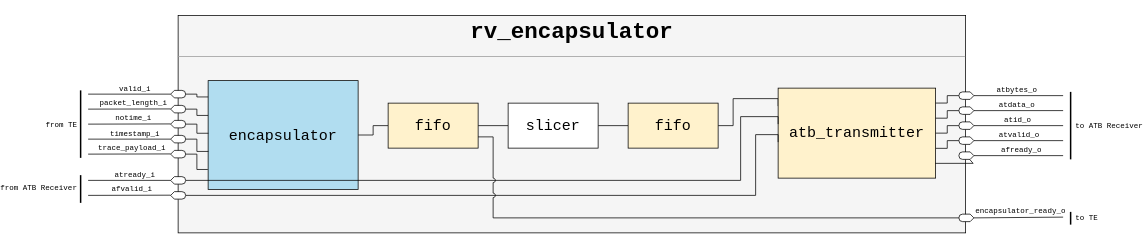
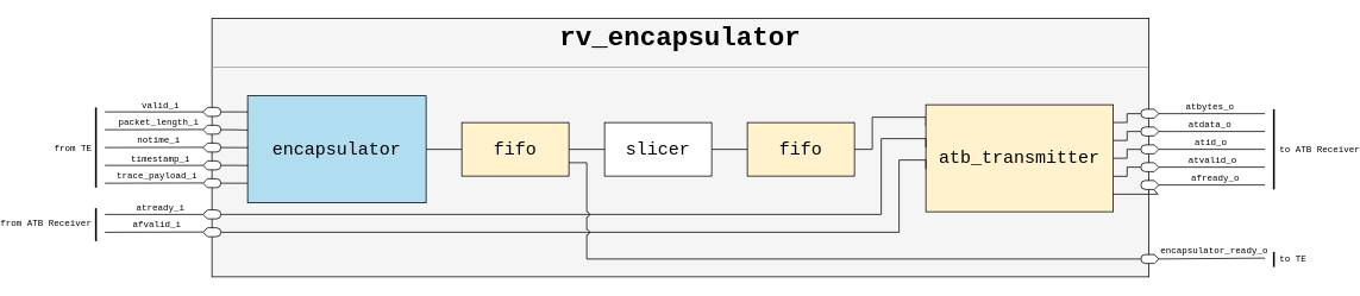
  <mxCell id="0" />
  <mxCell id="1" parent="0" />
  <mxCell id="2" value="&lt;p style=&quot;margin: 4px 0px 0px; text-align: center; font-size: 30px;&quot;&gt;&lt;b style=&quot;&quot;&gt;&lt;font style=&quot;font-size: 30px;&quot;&gt;rv_encapsulator&lt;/font&gt;&lt;/b&gt;&lt;/p&gt;&lt;hr style=&quot;font-size: 30px;&quot; size=&quot;1&quot;&gt;&lt;div style=&quot;height: 2px; font-size: 30px;&quot;&gt;&lt;/div&gt;" style="verticalAlign=top;align=left;overflow=fill;fontSize=12;fontFamily=Courier New;html=1;fillColor=#F5F5F5;" parent="1" vertex="1"><mxGeometry x="150" y="20" width="1050" height="290" as="geometry" /></mxCell>
  <mxCell id="3" style="edgeStyle=orthogonalEdgeStyle;html=1;entryX=0;entryY=0.5;entryDx=0;entryDy=0;fontFamily=Courier New;fontSize=20;endArrow=none;endFill=0;rounded=0;" parent="1" source="4" target="6" edge="1"><mxGeometry relative="1" as="geometry" /></mxCell>
- <mxCell id="4" value="encapsulator" style="rounded=0;whiteSpace=wrap;html=1;fillColor=#B1DDF0;fontFamily=Courier New;fontSize=20;points=[[0,0,0,0,0],[0,0.15,0,0,0],[0,0.32,0,0,0],[0,0.45,0,0,0],[0,0.6,0,0,0],[0,0.75,0,0,0],[0,0.9,0,0,0],[0,1,0,0,0],[0.25,0,0,0,0],[0.25,1,0,0,0],[0.5,0,0,0,0],[0.5,1,0,0,0],[0.75,0,0,0,0],[0.75,1,0,0,0],[1,0,0,0,0],[1,0.25,0,0,0],[1,0.5,0,0,0],[1,0.75,0,0,0],[1,1,0,0,0]];" parent="1" vertex="1"><mxGeometry x="190" y="107" width="200" height="145" as="geometry" /></mxCell>
+ <mxCell id="4" value="encapsulator" style="rounded=0;whiteSpace=wrap;html=1;fillColor=#B1DDF0;fontFamily=Courier New;fontSize=20;points=[[0,0,0,0,0],[0,0.15,0,0,0],[0,0.32,0,0,0],[0,0.45,0,0,0],[0,0.6,0,0,0],[0,0.75,0,0,0],[0,0.9,0,0,0],[0,1,0,0,0],[0.25,0,0,0,0],[0.25,1,0,0,0],[0.5,0,0,0,0],[0.5,1,0,0,0],[0.75,0,0,0,0],[0.75,1,0,0,0],[1,0,0,0,0],[1,0.25,0,0,0],[1,0.5,0,0,0],[1,0.75,0,0,0],[1,1,0,0,0]];" parent="1" vertex="1"><mxGeometry x="190" y="107" width="200" height="120" as="geometry" /></mxCell>
  <mxCell id="5" style="edgeStyle=none;html=1;entryX=0;entryY=0.5;entryDx=0;entryDy=0;fontFamily=Courier New;fontSize=20;endArrow=none;endFill=0;" parent="1" source="6" target="8" edge="1"><mxGeometry relative="1" as="geometry" /></mxCell>
  <mxCell id="6" value="fifo" style="rounded=0;whiteSpace=wrap;html=1;fillColor=#FFF2CC;fontFamily=Courier New;fontSize=20;" parent="1" vertex="1"><mxGeometry x="430" y="137" width="120" height="60" as="geometry" /></mxCell>
  <mxCell id="7" style="edgeStyle=none;html=1;fontFamily=Courier New;fontSize=20;endArrow=none;endFill=0;" parent="1" source="8" target="10" edge="1"><mxGeometry relative="1" as="geometry" /></mxCell>
  <mxCell id="8" value="slicer" style="rounded=0;whiteSpace=wrap;html=1;fillColor=#ffffff;fontFamily=Courier New;fontSize=20;" parent="1" vertex="1"><mxGeometry x="590" y="137" width="120" height="60" as="geometry" /></mxCell>
  <mxCell id="9" style="edgeStyle=orthogonalEdgeStyle;html=1;entryX=0;entryY=0.2;entryDx=0;entryDy=0;fontFamily=Courier New;fontSize=20;endArrow=none;endFill=0;entryPerimeter=0;rounded=0;" parent="1" source="10" target="11" edge="1"><mxGeometry relative="1" as="geometry"><Array as="points"><mxPoint x="890" y="167" /><mxPoint x="890" y="131" /></Array></mxGeometry></mxCell>
  <mxCell id="10" value="fifo" style="rounded=0;whiteSpace=wrap;html=1;fillColor=#FFF2CC;fontFamily=Courier New;fontSize=20;" parent="1" vertex="1"><mxGeometry x="750" y="137" width="120" height="60" as="geometry" /></mxCell>
  <mxCell id="11" value="atb_transmitter" style="rounded=0;whiteSpace=wrap;html=1;fillColor=#FFF2CC;fontFamily=Courier New;fontSize=20;points=[[0,0,0,0,0],[0,0.2,0,0,0],[0,0.4,0,0,0],[0,0.6,0,0,0],[0,0.8,0,0,0],[0,1,0,0,0],[0.25,0,0,0,0],[0.25,1,0,0,0],[0.5,0,0,0,0],[0.5,1,0,0,0],[0.75,0,0,0,0],[0.75,1,0,0,0],[1,0,0,0,0],[1,0.25,0,0,0],[1,0.5,0,0,0],[1,0.75,0,0,0],[1,1,0,0,0]];" parent="1" vertex="1"><mxGeometry x="950" y="117" width="210" height="120" as="geometry" /></mxCell>
  <mxCell id="12" style="edgeStyle=elbowEdgeStyle;html=1;entryX=0;entryY=0.15;entryDx=0;entryDy=0;fontFamily=Courier New;fontSize=10;endArrow=none;endFill=0;entryPerimeter=0;rounded=0;" parent="1" source="13" target="4" edge="1"><mxGeometry relative="1" as="geometry" /></mxCell>
  <mxCell id="13" value="" style="shape=display;whiteSpace=wrap;html=1;fontFamily=Courier New;fontSize=30;fillColor=default;" parent="1" vertex="1"><mxGeometry x="140" y="120" width="20" height="10" as="geometry" /></mxCell>
  <mxCell id="14" style="edgeStyle=elbowEdgeStyle;html=1;exitX=1;exitY=0.5;exitDx=0;exitDy=0;exitPerimeter=0;entryX=0;entryY=0.32;entryDx=0;entryDy=0;fontFamily=Courier New;fontSize=10;endArrow=none;endFill=0;entryPerimeter=0;rounded=0;" parent="1" source="15" target="4" edge="1"><mxGeometry relative="1" as="geometry" /></mxCell>
  <mxCell id="15" value="" style="shape=display;whiteSpace=wrap;html=1;fontFamily=Courier New;fontSize=30;fillColor=default;" parent="1" vertex="1"><mxGeometry x="140" y="140" width="20" height="10" as="geometry" /></mxCell>
  <mxCell id="16" style="edgeStyle=elbowEdgeStyle;html=1;entryX=0.002;entryY=0.484;entryDx=0;entryDy=0;entryPerimeter=0;fontFamily=Courier New;fontSize=10;endArrow=none;endFill=0;rounded=0;" parent="1" source="17" target="4" edge="1"><mxGeometry relative="1" as="geometry" /></mxCell>
  <mxCell id="17" value="" style="shape=display;whiteSpace=wrap;html=1;fontFamily=Courier New;fontSize=30;fillColor=default;" parent="1" vertex="1"><mxGeometry x="140" y="160" width="20" height="10" as="geometry" /></mxCell>
  <mxCell id="18" style="edgeStyle=elbowEdgeStyle;html=1;exitX=1;exitY=0.5;exitDx=0;exitDy=0;exitPerimeter=0;entryX=0.002;entryY=0.651;entryDx=0;entryDy=0;entryPerimeter=0;fontFamily=Courier New;fontSize=10;endArrow=none;endFill=0;rounded=0;" parent="1" source="19" target="4" edge="1"><mxGeometry relative="1" as="geometry" /></mxCell>
  <mxCell id="19" value="" style="shape=display;whiteSpace=wrap;html=1;fontFamily=Courier New;fontSize=30;fillColor=default;" parent="1" vertex="1"><mxGeometry x="140" y="180" width="20" height="10" as="geometry" /></mxCell>
  <mxCell id="20" style="edgeStyle=elbowEdgeStyle;html=1;exitX=1;exitY=0.5;exitDx=0;exitDy=0;exitPerimeter=0;entryX=-0.002;entryY=0.817;entryDx=0;entryDy=0;entryPerimeter=0;fontFamily=Courier New;fontSize=10;endArrow=none;endFill=0;rounded=0;" parent="1" source="21" target="4" edge="1"><mxGeometry relative="1" as="geometry" /></mxCell>
  <mxCell id="21" value="" style="shape=display;whiteSpace=wrap;html=1;fontFamily=Courier New;fontSize=30;fillColor=default;" parent="1" vertex="1"><mxGeometry x="140" y="200" width="20" height="10" as="geometry" /></mxCell>
  <mxCell id="22" value="" style="endArrow=none;html=1;fontFamily=Courier New;fontSize=30;entryX=0;entryY=0.5;entryDx=0;entryDy=0;entryPerimeter=0;" parent="1" target="13" edge="1"><mxGeometry width="50" height="50" relative="1" as="geometry"><mxPoint x="30" y="125" as="sourcePoint" /><mxPoint x="110" y="110" as="targetPoint" /></mxGeometry></mxCell>
  <mxCell id="23" value="&lt;font style=&quot;font-size: 10px;&quot;&gt;valid_i&lt;/font&gt;" style="edgeLabel;html=1;align=center;verticalAlign=middle;resizable=0;points=[];fontSize=10;fontFamily=Courier New;labelBackgroundColor=none;" parent="22" vertex="1" connectable="0"><mxGeometry x="0.382" relative="1" as="geometry"><mxPoint x="-15" y="-8" as="offset" /></mxGeometry></mxCell>
  <mxCell id="24" value="" style="endArrow=none;html=1;fontFamily=Courier New;fontSize=30;entryX=0;entryY=0.5;entryDx=0;entryDy=0;entryPerimeter=0;" parent="1" edge="1"><mxGeometry width="50" height="50" relative="1" as="geometry"><mxPoint x="30" y="145" as="sourcePoint" /><mxPoint x="140" y="144.74" as="targetPoint" /></mxGeometry></mxCell>
  <mxCell id="25" value="packet_length_i" style="edgeLabel;html=1;align=center;verticalAlign=middle;resizable=0;points=[];fontSize=10;fontFamily=Courier New;labelBackgroundColor=none;" parent="24" vertex="1" connectable="0"><mxGeometry x="-0.394" y="1" relative="1" as="geometry"><mxPoint x="27" y="-7" as="offset" /></mxGeometry></mxCell>
  <mxCell id="26" value="" style="endArrow=none;html=1;fontFamily=Courier New;fontSize=30;entryX=0;entryY=0.5;entryDx=0;entryDy=0;entryPerimeter=0;" parent="1" edge="1"><mxGeometry width="50" height="50" relative="1" as="geometry"><mxPoint x="30" y="165" as="sourcePoint" /><mxPoint x="140" y="164.74" as="targetPoint" /></mxGeometry></mxCell>
  <mxCell id="27" value="notime_i" style="edgeLabel;html=1;align=center;verticalAlign=middle;resizable=0;points=[];fontSize=10;fontFamily=Courier New;labelBackgroundColor=none;" parent="26" vertex="1" connectable="0"><mxGeometry x="-0.341" y="1" relative="1" as="geometry"><mxPoint x="24" y="-7" as="offset" /></mxGeometry></mxCell>
  <mxCell id="28" value="" style="endArrow=none;html=1;fontFamily=Courier New;fontSize=30;entryX=0;entryY=0.5;entryDx=0;entryDy=0;entryPerimeter=0;" parent="1" target="19" edge="1"><mxGeometry width="50" height="50" relative="1" as="geometry"><mxPoint x="30" y="185" as="sourcePoint" /><mxPoint x="139" y="184.74" as="targetPoint" /></mxGeometry></mxCell>
  <mxCell id="29" value="timestamp_i" style="edgeLabel;html=1;align=center;verticalAlign=middle;resizable=0;points=[];fontSize=10;fontFamily=Courier New;labelBackgroundColor=none;" parent="28" vertex="1" connectable="0"><mxGeometry x="-0.46" y="1" relative="1" as="geometry"><mxPoint x="31" y="-7" as="offset" /></mxGeometry></mxCell>
  <mxCell id="30" value="" style="endArrow=none;html=1;fontFamily=Courier New;fontSize=30;entryX=0;entryY=0.5;entryDx=0;entryDy=0;entryPerimeter=0;" parent="1" edge="1"><mxGeometry width="50" height="50" relative="1" as="geometry"><mxPoint x="30" y="205" as="sourcePoint" /><mxPoint x="140" y="204.74" as="targetPoint" /></mxGeometry></mxCell>
  <mxCell id="31" value="trace_payload_i" style="edgeLabel;html=1;align=center;verticalAlign=middle;resizable=0;points=[];fontSize=10;fontFamily=Courier New;labelBackgroundColor=none;" parent="30" vertex="1" connectable="0"><mxGeometry x="-0.262" y="1" relative="1" as="geometry"><mxPoint x="17" y="-7" as="offset" /></mxGeometry></mxCell>
  <mxCell id="32" style="edgeStyle=orthogonalEdgeStyle;rounded=0;html=1;entryX=1;entryY=0.166;entryDx=0;entryDy=0;entryPerimeter=0;strokeWidth=1;fontFamily=Courier New;fontSize=10;endArrow=none;endFill=0;" parent="1" source="33" target="11" edge="1"><mxGeometry relative="1" as="geometry" /></mxCell>
  <mxCell id="33" value="" style="shape=display;whiteSpace=wrap;html=1;fontFamily=Courier New;fontSize=30;fillColor=default;rotation=-180;" parent="1" vertex="1"><mxGeometry x="1191" y="122" width="20" height="10" as="geometry" /></mxCell>
  <mxCell id="34" style="edgeStyle=orthogonalEdgeStyle;rounded=0;html=1;exitX=1;exitY=0.5;exitDx=0;exitDy=0;exitPerimeter=0;entryX=1;entryY=0.334;entryDx=0;entryDy=0;entryPerimeter=0;strokeWidth=1;fontFamily=Courier New;fontSize=10;endArrow=none;endFill=0;" parent="1" source="35" target="11" edge="1"><mxGeometry relative="1" as="geometry" /></mxCell>
  <mxCell id="35" value="" style="shape=display;whiteSpace=wrap;html=1;fontFamily=Courier New;fontSize=30;fillColor=default;rotation=-180;" parent="1" vertex="1"><mxGeometry x="1191" y="142" width="20" height="10" as="geometry" /></mxCell>
  <mxCell id="36" style="edgeStyle=orthogonalEdgeStyle;rounded=0;html=1;entryX=1;entryY=0.5;entryDx=0;entryDy=0;strokeWidth=1;fontFamily=Courier New;fontSize=10;endArrow=none;endFill=0;" parent="1" source="37" target="11" edge="1"><mxGeometry relative="1" as="geometry" /></mxCell>
  <mxCell id="37" value="" style="shape=display;whiteSpace=wrap;html=1;fontFamily=Courier New;fontSize=30;fillColor=default;rotation=-180;" parent="1" vertex="1"><mxGeometry x="1191" y="162" width="20" height="10" as="geometry" /></mxCell>
  <mxCell id="38" style="edgeStyle=orthogonalEdgeStyle;rounded=0;html=1;exitX=1;exitY=0.5;exitDx=0;exitDy=0;exitPerimeter=0;entryX=1.001;entryY=0.669;entryDx=0;entryDy=0;entryPerimeter=0;strokeWidth=1;fontFamily=Courier New;fontSize=10;endArrow=none;endFill=0;" parent="1" source="39" target="11" edge="1"><mxGeometry relative="1" as="geometry" /></mxCell>
  <mxCell id="39" value="" style="shape=display;whiteSpace=wrap;html=1;fontFamily=Courier New;fontSize=30;fillColor=default;rotation=-180;" parent="1" vertex="1"><mxGeometry x="1191" y="182" width="20" height="10" as="geometry" /></mxCell>
  <mxCell id="40" style="edgeStyle=orthogonalEdgeStyle;rounded=0;html=1;entryX=0.998;entryY=0.836;entryDx=0;entryDy=0;entryPerimeter=0;strokeWidth=1;fontFamily=Courier New;fontSize=10;endArrow=none;endFill=0;" parent="1" source="41" target="11" edge="1"><mxGeometry relative="1" as="geometry"><Array as="points"><mxPoint x="1210" y="207" /></Array></mxGeometry></mxCell>
  <mxCell id="41" value="" style="shape=display;whiteSpace=wrap;html=1;fontFamily=Courier New;fontSize=30;fillColor=default;rotation=-180;" parent="1" vertex="1"><mxGeometry x="1191" y="202" width="20" height="10" as="geometry" /></mxCell>
  <mxCell id="42" value="" style="endArrow=none;html=1;fontFamily=Courier New;fontSize=30;entryX=0;entryY=0.5;entryDx=0;entryDy=0;entryPerimeter=0;" parent="1" target="33" edge="1"><mxGeometry width="50" height="50" relative="1" as="geometry"><mxPoint x="1330" y="127" as="sourcePoint" /><mxPoint x="1161" y="112" as="targetPoint" /></mxGeometry></mxCell>
  <mxCell id="43" value="&lt;font style=&quot;font-size: 10px;&quot;&gt;atbytes_o&lt;/font&gt;" style="edgeLabel;html=1;align=center;verticalAlign=middle;resizable=0;points=[];fontSize=10;fontFamily=Courier New;labelBackgroundColor=none;" parent="42" vertex="1" connectable="0"><mxGeometry x="0.382" relative="1" as="geometry"><mxPoint x="19" y="-8" as="offset" /></mxGeometry></mxCell>
  <mxCell id="44" value="" style="endArrow=none;html=1;fontFamily=Courier New;fontSize=30;entryX=0;entryY=0.5;entryDx=0;entryDy=0;entryPerimeter=0;" parent="1" target="35" edge="1"><mxGeometry width="50" height="50" relative="1" as="geometry"><mxPoint x="1330" y="146.96" as="sourcePoint" /><mxPoint x="1212" y="147" as="targetPoint" /></mxGeometry></mxCell>
  <mxCell id="45" value="atdata_o" style="edgeLabel;html=1;align=center;verticalAlign=middle;resizable=0;points=[];fontSize=10;fontFamily=Courier New;labelBackgroundColor=none;" parent="44" vertex="1" connectable="0"><mxGeometry x="-0.394" y="1" relative="1" as="geometry"><mxPoint x="-27" y="-9" as="offset" /></mxGeometry></mxCell>
  <mxCell id="46" value="" style="endArrow=none;html=1;fontFamily=Courier New;fontSize=30;entryX=0;entryY=0.5;entryDx=0;entryDy=0;entryPerimeter=0;" parent="1" target="37" edge="1"><mxGeometry width="50" height="50" relative="1" as="geometry"><mxPoint x="1330" y="167" as="sourcePoint" /><mxPoint x="1230" y="167" as="targetPoint" /></mxGeometry></mxCell>
  <mxCell id="47" value="atid_o" style="edgeLabel;html=1;align=center;verticalAlign=middle;resizable=0;points=[];fontSize=10;fontFamily=Courier New;labelBackgroundColor=none;" parent="46" vertex="1" connectable="0"><mxGeometry x="-0.341" y="1" relative="1" as="geometry"><mxPoint x="-23" y="-9" as="offset" /></mxGeometry></mxCell>
  <mxCell id="48" value="" style="endArrow=none;html=1;fontFamily=Courier New;fontSize=30;exitX=0;exitY=0.5;exitDx=0;exitDy=0;exitPerimeter=0;" parent="1" source="39" edge="1"><mxGeometry width="50" height="50" relative="1" as="geometry"><mxPoint x="1230" y="187" as="sourcePoint" /><mxPoint x="1330" y="187" as="targetPoint" /></mxGeometry></mxCell>
  <mxCell id="49" value="atvalid_o" style="edgeLabel;html=1;align=center;verticalAlign=middle;resizable=0;points=[];fontSize=10;fontFamily=Courier New;labelBackgroundColor=none;" parent="48" vertex="1" connectable="0"><mxGeometry x="-0.46" y="1" relative="1" as="geometry"><mxPoint x="27" y="-7" as="offset" /></mxGeometry></mxCell>
  <mxCell id="50" value="" style="endArrow=none;html=1;fontFamily=Courier New;fontSize=30;entryX=0;entryY=0.5;entryDx=0;entryDy=0;entryPerimeter=0;" parent="1" target="41" edge="1"><mxGeometry width="50" height="50" relative="1" as="geometry"><mxPoint x="1330" y="207" as="sourcePoint" /><mxPoint x="1230" y="207" as="targetPoint" /></mxGeometry></mxCell>
  <mxCell id="51" value="afready_o" style="edgeLabel;html=1;align=center;verticalAlign=middle;resizable=0;points=[];fontSize=10;fontFamily=Courier New;labelBackgroundColor=none;" parent="50" vertex="1" connectable="0"><mxGeometry x="-0.262" y="1" relative="1" as="geometry"><mxPoint x="-13" y="-9" as="offset" /></mxGeometry></mxCell>
  <mxCell id="52" value="" style="endArrow=none;html=1;rounded=0;fontFamily=Courier New;fontSize=10;strokeWidth=2;" parent="1" edge="1"><mxGeometry width="50" height="50" relative="1" as="geometry"><mxPoint x="20" y="210" as="sourcePoint" /><mxPoint x="20" y="120" as="targetPoint" /></mxGeometry></mxCell>
  <mxCell id="53" value="from TE" style="edgeLabel;html=1;align=center;verticalAlign=middle;resizable=0;points=[];fontSize=10;fontFamily=Courier New;" parent="52" vertex="1" connectable="0"><mxGeometry x="-0.219" y="1" relative="1" as="geometry"><mxPoint x="-26" y="-10" as="offset" /></mxGeometry></mxCell>
  <mxCell id="54" value="" style="endArrow=none;html=1;rounded=0;fontFamily=Courier New;fontSize=10;strokeWidth=2;" parent="1" edge="1"><mxGeometry width="50" height="50" relative="1" as="geometry"><mxPoint x="1340" y="212" as="sourcePoint" /><mxPoint x="1340" y="122" as="targetPoint" /></mxGeometry></mxCell>
  <mxCell id="55" value="to ATB Receiver" style="edgeLabel;html=1;align=center;verticalAlign=middle;resizable=0;points=[];fontSize=10;fontFamily=Courier New;" parent="54" vertex="1" connectable="0"><mxGeometry x="-0.219" y="1" relative="1" as="geometry"><mxPoint x="51" y="-10" as="offset" /></mxGeometry></mxCell>
  <mxCell id="56" style="edgeStyle=orthogonalEdgeStyle;rounded=0;html=1;entryX=0;entryY=0.4;entryDx=0;entryDy=0;endArrow=none;endFill=0;entryPerimeter=0;fontFamily=Courier New;" parent="1" source="57" target="11" edge="1"><mxGeometry relative="1" as="geometry"><Array as="points"><mxPoint x="900" y="240" /><mxPoint x="900" y="155" /></Array></mxGeometry></mxCell>
  <mxCell id="57" value="" style="shape=display;whiteSpace=wrap;html=1;fontFamily=Courier New;fontSize=30;fillColor=default;" parent="1" vertex="1"><mxGeometry x="140" y="235" width="20" height="10" as="geometry" /></mxCell>
  <mxCell id="58" style="edgeStyle=orthogonalEdgeStyle;rounded=0;html=1;endArrow=none;endFill=0;entryX=0;entryY=0.6;entryDx=0;entryDy=0;entryPerimeter=0;exitX=1;exitY=0.5;exitDx=0;exitDy=0;exitPerimeter=0;fontFamily=Courier New;" parent="1" source="59" target="11" edge="1"><mxGeometry relative="1" as="geometry"><Array as="points"><mxPoint x="920" y="260" /><mxPoint x="920" y="179" /></Array></mxGeometry></mxCell>
  <mxCell id="59" value="" style="shape=display;whiteSpace=wrap;html=1;fontFamily=Courier New;fontSize=30;fillColor=default;" parent="1" vertex="1"><mxGeometry x="140" y="255" width="20" height="10" as="geometry" /></mxCell>
  <mxCell id="60" value="" style="endArrow=none;html=1;fontFamily=Courier New;fontSize=30;entryX=0;entryY=0.5;entryDx=0;entryDy=0;entryPerimeter=0;" parent="1" target="57" edge="1"><mxGeometry width="50" height="50" relative="1" as="geometry"><mxPoint x="30" y="240" as="sourcePoint" /><mxPoint x="139" y="239.74" as="targetPoint" /></mxGeometry></mxCell>
  <mxCell id="61" value="atready_i" style="edgeLabel;html=1;align=center;verticalAlign=middle;resizable=0;points=[];fontSize=10;fontFamily=Courier New;labelBackgroundColor=none;" parent="60" vertex="1" connectable="0"><mxGeometry x="-0.46" y="1" relative="1" as="geometry"><mxPoint x="31" y="-7" as="offset" /></mxGeometry></mxCell>
  <mxCell id="62" value="" style="endArrow=none;html=1;fontFamily=Courier New;fontSize=30;entryX=0;entryY=0.5;entryDx=0;entryDy=0;entryPerimeter=0;" parent="1" edge="1"><mxGeometry width="50" height="50" relative="1" as="geometry"><mxPoint x="30" y="260" as="sourcePoint" /><mxPoint x="140" y="259.74" as="targetPoint" /></mxGeometry></mxCell>
  <mxCell id="63" value="afvalid_i" style="edgeLabel;html=1;align=center;verticalAlign=middle;resizable=0;points=[];fontSize=10;fontFamily=Courier New;labelBackgroundColor=none;" parent="62" vertex="1" connectable="0"><mxGeometry x="-0.262" y="1" relative="1" as="geometry"><mxPoint x="17" y="-7" as="offset" /></mxGeometry></mxCell>
  <mxCell id="64" value="" style="shape=display;whiteSpace=wrap;html=1;fontFamily=Courier New;fontSize=30;fillColor=default;rotation=-180;" parent="1" vertex="1"><mxGeometry x="1191" y="285" width="20" height="10" as="geometry" /></mxCell>
  <mxCell id="65" value="" style="endArrow=none;html=1;fontFamily=Courier New;fontSize=30;entryX=0;entryY=0.5;entryDx=0;entryDy=0;entryPerimeter=0;" parent="1" target="64" edge="1"><mxGeometry width="50" height="50" relative="1" as="geometry"><mxPoint x="1330" y="289" as="sourcePoint" /><mxPoint x="1230" y="289" as="targetPoint" /></mxGeometry></mxCell>
  <mxCell id="66" value="encapsulator_ready_o" style="edgeLabel;html=1;align=center;verticalAlign=middle;resizable=0;points=[];fontSize=10;fontFamily=Courier New;labelBackgroundColor=none;" parent="65" vertex="1" connectable="0"><mxGeometry x="-0.262" y="1" relative="1" as="geometry"><mxPoint x="-14" y="-10" as="offset" /></mxGeometry></mxCell>
  <mxCell id="67" style="edgeStyle=orthogonalEdgeStyle;html=1;exitX=1;exitY=0.75;exitDx=0;exitDy=0;entryX=1;entryY=0.5;entryDx=0;entryDy=0;entryPerimeter=0;endArrow=none;endFill=0;rounded=0;jumpStyle=arc;fontFamily=Courier New;" parent="1" source="6" target="64" edge="1"><mxGeometry relative="1" as="geometry"><Array as="points"><mxPoint x="570" y="182" /><mxPoint x="570" y="290" /><mxPoint x="1191" y="290" /></Array></mxGeometry></mxCell>
  <mxCell id="68" value="" style="endArrow=none;html=1;rounded=0;fontFamily=Courier New;fontSize=10;strokeWidth=2;" parent="1" edge="1"><mxGeometry width="50" height="50" relative="1" as="geometry"><mxPoint x="20" y="270" as="sourcePoint" /><mxPoint x="20" y="233" as="targetPoint" /></mxGeometry></mxCell>
  <mxCell id="69" value="from ATB Receiver" style="edgeLabel;html=1;align=center;verticalAlign=middle;resizable=0;points=[];fontSize=10;fontFamily=Courier New;" parent="68" vertex="1" connectable="0"><mxGeometry x="-0.219" y="1" relative="1" as="geometry"><mxPoint x="-56" y="-7" as="offset" /></mxGeometry></mxCell>
  <mxCell id="70" value="" style="endArrow=none;html=1;rounded=0;fontFamily=Courier New;fontSize=10;strokeWidth=2;" parent="1" edge="1"><mxGeometry width="50" height="50" relative="1" as="geometry"><mxPoint x="1340" y="299" as="sourcePoint" /><mxPoint x="1340" y="282" as="targetPoint" /></mxGeometry></mxCell>
  <mxCell id="71" value="to TE" style="edgeLabel;html=1;align=center;verticalAlign=middle;resizable=0;points=[];fontSize=10;fontFamily=Courier New;" parent="70" vertex="1" connectable="0"><mxGeometry x="-0.219" y="1" relative="1" as="geometry"><mxPoint x="21" y="-3" as="offset" /></mxGeometry></mxCell>
